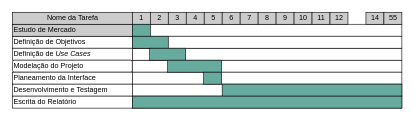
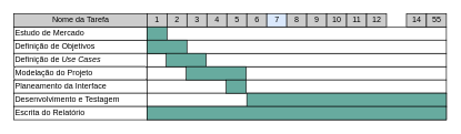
  <mxCell id="0" style=";html=1;" />
  <mxCell id="1" style=";html=1;" parent="0" />
  <mxCell id="2" value="Definição de Objetivos" style="align=left;strokeColor=#000000;html=1;" parent="1" vertex="1"><mxGeometry x="20" y="60" width="200" height="20" as="geometry" /></mxCell>
  <mxCell id="3" value="Definição de &lt;i&gt;Use Cases&lt;/i&gt;" style="align=left;strokeColor=#000000;html=1;" parent="1" vertex="1"><mxGeometry x="20" y="80" width="200" height="20" as="geometry" /></mxCell>
- <mxCell id="4" value="Estudo de Mercado" style="align=left;strokeColor=#000000;html=1;fillColor=#cccccc;" parent="1" vertex="1"><mxGeometry x="20" y="40" width="200" height="20" as="geometry" /></mxCell>
+ <mxCell id="4" value="Estudo de Mercado" style="align=left;strokeColor=#000000;html=1;" parent="1" vertex="1"><mxGeometry x="20" y="40" width="200" height="20" as="geometry" /></mxCell>
  <mxCell id="5" value="Modelação do Projeto" style="align=left;strokeColor=#000000;html=1;rounded=1;" parent="1" vertex="1"><mxGeometry x="20" y="100" width="200" height="20" as="geometry" /></mxCell>
  <mxCell id="6" value="Planeamento da Interface" style="align=left;strokeColor=#000000;html=1;" parent="1" vertex="1"><mxGeometry x="20" y="120" width="200" height="20" as="geometry" /></mxCell>
  <mxCell id="7" value="Nome da Tarefa" style="strokeWidth=1;fontStyle=0;html=1;fillColor=#CCCCCC;strokeColor=#000000;" parent="1" vertex="1"><mxGeometry x="20" y="20" width="200" height="20" as="geometry" /></mxCell>
  <mxCell id="8" value="Desenvolvimento e Testagem" style="align=left;strokeColor=#000000;html=1;" parent="1" vertex="1"><mxGeometry x="20" y="140" width="200" height="20" as="geometry" /></mxCell>
  <mxCell id="9" value="Escrita do Relatório" style="align=left;strokeColor=#000000;html=1;" parent="1" vertex="1"><mxGeometry x="20" y="160" width="200" height="20" as="geometry" /></mxCell>
  <mxCell id="10" value="" style="align=left;strokeColor=#000000;html=1;" parent="1" vertex="1"><mxGeometry x="220" y="40" width="450" height="20" as="geometry" /></mxCell>
  <mxCell id="11" value="1" style="strokeWidth=1;fontStyle=0;html=1;fillColor=#CCCCCC;" parent="1" vertex="1"><mxGeometry x="220" y="20" width="30" height="20" as="geometry" /></mxCell>
  <mxCell id="12" value="2" style="strokeWidth=1;fontStyle=0;html=1;fillColor=#CCCCCC;" parent="1" vertex="1"><mxGeometry x="250" y="20" width="30" height="20" as="geometry" /></mxCell>
  <mxCell id="13" value="3" style="strokeWidth=1;fontStyle=0;html=1;fillColor=#CCCCCC;" parent="1" vertex="1"><mxGeometry x="280" y="20" width="30" height="20" as="geometry" /></mxCell>
  <mxCell id="14" value="4" style="strokeWidth=1;fontStyle=0;html=1;fillColor=#CCCCCC;" parent="1" vertex="1"><mxGeometry x="310" y="20" width="30" height="20" as="geometry" /></mxCell>
  <mxCell id="15" value="5" style="strokeWidth=1;fontStyle=0;html=1;fillColor=#CCCCCC;" parent="1" vertex="1"><mxGeometry x="340" y="20" width="30" height="20" as="geometry" /></mxCell>
  <mxCell id="16" value="6" style="strokeWidth=1;fontStyle=0;html=1;fillColor=#CCCCCC;" parent="1" vertex="1"><mxGeometry x="370" y="20" width="30" height="20" as="geometry" /></mxCell>
- <mxCell id="17" value="7" style="strokeWidth=1;fontStyle=0;html=1;fillColor=#CCCCCC;" parent="1" vertex="1"><mxGeometry x="400" y="20" width="30" height="20" as="geometry" /></mxCell>
+ <mxCell id="17" value="7" style="strokeWidth=1;fontStyle=0;html=1;fillColor=#dae8fc;" parent="1" vertex="1"><mxGeometry x="400" y="20" width="30" height="20" as="geometry" /></mxCell>
  <mxCell id="18" value="8" style="strokeWidth=1;fontStyle=0;html=1;fillColor=#CCCCCC;" parent="1" vertex="1"><mxGeometry x="430" y="20" width="30" height="20" as="geometry" /></mxCell>
  <mxCell id="19" value="9" style="strokeWidth=1;fontStyle=0;html=1;fillColor=#CCCCCC;" parent="1" vertex="1"><mxGeometry x="460" y="20" width="30" height="20" as="geometry" /></mxCell>
  <mxCell id="20" value="10" style="strokeWidth=1;fontStyle=0;html=1;fillColor=#CCCCCC;" parent="1" vertex="1"><mxGeometry x="490" y="20" width="30" height="20" as="geometry" /></mxCell>
  <mxCell id="21" value="11" style="strokeWidth=1;fontStyle=0;html=1;fillColor=#CCCCCC;" parent="1" vertex="1"><mxGeometry x="520" y="20" width="30" height="20" as="geometry" /></mxCell>
  <mxCell id="22" value="12" style="strokeWidth=1;fontStyle=0;html=1;fillColor=#CCCCCC;" parent="1" vertex="1"><mxGeometry x="550" y="20" width="30" height="20" as="geometry" /></mxCell>
  <mxCell id="23" value="14" style="strokeWidth=1;fontStyle=0;html=1;fillColor=#CCCCCC;" parent="1" vertex="1"><mxGeometry x="610" y="20" width="30" height="20" as="geometry" /></mxCell>
  <mxCell id="24" value="55" style="strokeWidth=1;fontStyle=0;html=1;fillColor=#CCCCCC;" parent="1" vertex="1"><mxGeometry x="640" y="20" width="30" height="20" as="geometry" /></mxCell>
  <mxCell id="25" value="" style="align=left;strokeColor=#000000;html=1;" parent="1" vertex="1"><mxGeometry x="220" y="100" width="450" height="20" as="geometry" /></mxCell>
  <mxCell id="26" value="" style="align=left;strokeColor=#000000;html=1;" parent="1" vertex="1"><mxGeometry x="220" y="120" width="450" height="20" as="geometry" /></mxCell>
  <mxCell id="27" value="" style="align=left;strokeColor=#000000;html=1;" parent="1" vertex="1"><mxGeometry x="220" y="140" width="450" height="20" as="geometry" /></mxCell>
  <mxCell id="28" value="" style="align=left;strokeColor=#000000;html=1;" parent="1" vertex="1"><mxGeometry x="220" y="160" width="450" height="20" as="geometry" /></mxCell>
  <mxCell id="29" value="" style="align=left;strokeColor=#000000;html=1;" parent="1" vertex="1"><mxGeometry x="220" y="80" width="450" height="20" as="geometry" /></mxCell>
  <mxCell id="30" value="" style="align=left;strokeColor=#000000;html=1;" parent="1" vertex="1"><mxGeometry x="220" y="60" width="450" height="20" as="geometry" /></mxCell>
  <mxCell id="31" value="" style="align=left;strokeColor=#000000;html=1;fillColor=#67AB9F;" parent="1" vertex="1"><mxGeometry x="220" y="40" width="30" height="20" as="geometry" /></mxCell>
  <mxCell id="32" value="" style="align=left;strokeColor=#000000;html=1;fillColor=#67AB9F;" parent="1" vertex="1"><mxGeometry x="220" y="60" width="60" height="20" as="geometry" /></mxCell>
  <mxCell id="33" value="" style="align=left;strokeColor=#000000;html=1;fillColor=#67AB9F;" parent="1" vertex="1"><mxGeometry x="249" y="80" width="60" height="20" as="geometry" /></mxCell>
  <mxCell id="34" value="" style="align=left;strokeColor=#000000;html=1;fillColor=#67AB9F;" parent="1" vertex="1"><mxGeometry x="279" y="100" width="90" height="20" as="geometry" /></mxCell>
  <mxCell id="35" value="" style="align=left;strokeColor=#000000;html=1;fillColor=#67AB9F;" parent="1" vertex="1"><mxGeometry x="339" y="120" width="30" height="20" as="geometry" /></mxCell>
  <mxCell id="36" value="" style="align=left;strokeColor=#000000;html=1;fillColor=#67AB9F;" parent="1" vertex="1"><mxGeometry x="370" y="140" width="300" height="20" as="geometry" /></mxCell>
  <mxCell id="37" value="" style="align=left;strokeColor=#000000;html=1;fillColor=#67AB9F;" parent="1" vertex="1"><mxGeometry x="220" y="160" width="450" height="20" as="geometry" /></mxCell>
